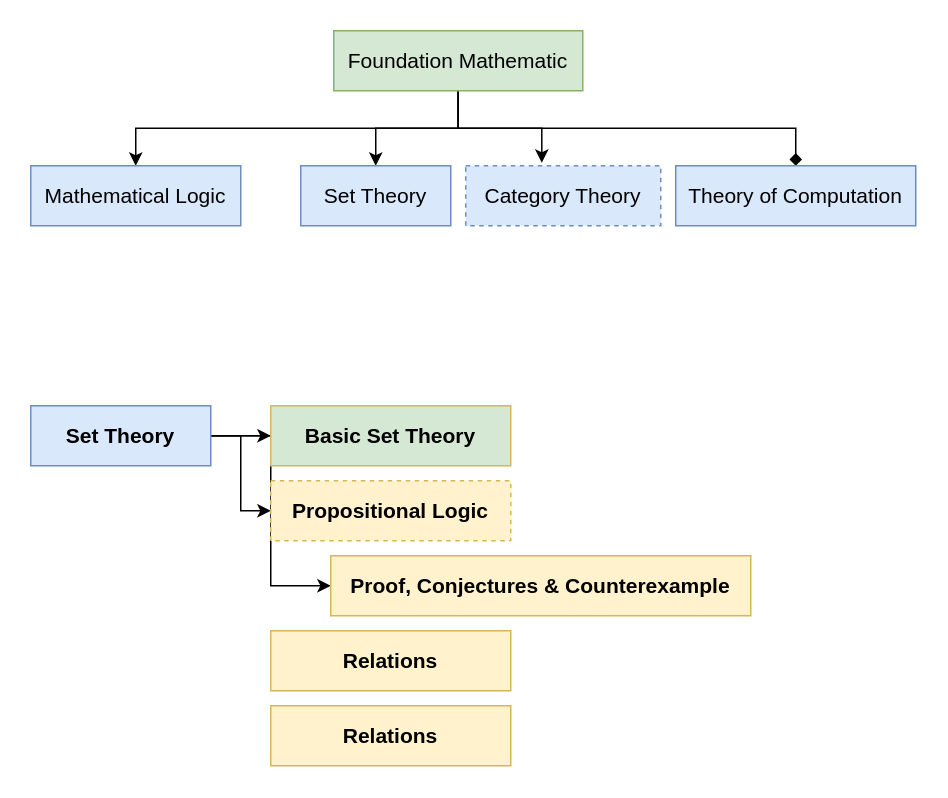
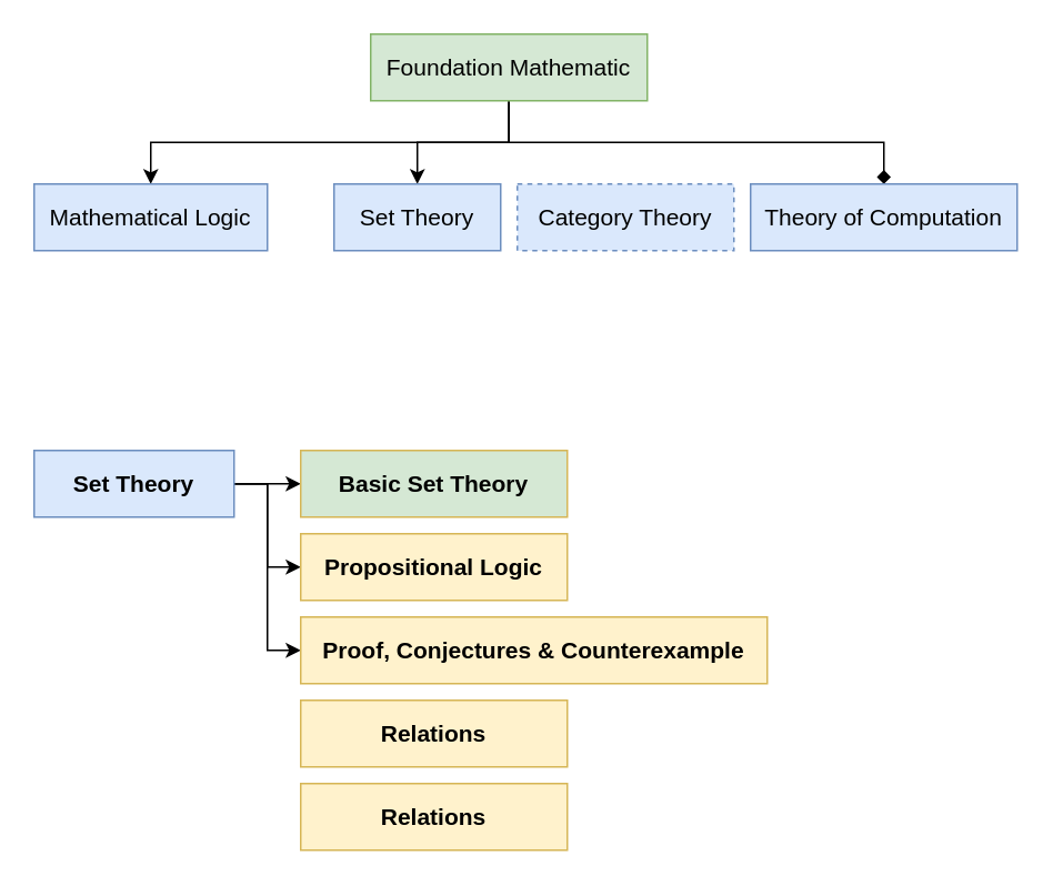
  <mxCell id="0" />
  <mxCell id="1" parent="0" />
  <mxCell id="2" style="edgeStyle=orthogonalEdgeStyle;rounded=0;orthogonalLoop=1;jettySize=auto;html=1;exitX=0.5;exitY=1;exitDx=0;exitDy=0;fontSize=14;" edge="1" parent="1" source="6" target="7"><mxGeometry relative="1" as="geometry" /></mxCell>
  <mxCell id="3" style="edgeStyle=orthogonalEdgeStyle;rounded=0;orthogonalLoop=1;jettySize=auto;html=1;exitX=0.5;exitY=1;exitDx=0;exitDy=0;fontSize=14;" edge="1" parent="1" source="6" target="8"><mxGeometry relative="1" as="geometry" /></mxCell>
- <mxCell id="4" style="edgeStyle=orthogonalEdgeStyle;rounded=0;orthogonalLoop=1;jettySize=auto;html=1;exitX=0.5;exitY=1;exitDx=0;exitDy=0;entryX=0.39;entryY=-0.05;entryDx=0;entryDy=0;entryPerimeter=0;fontSize=14;" edge="1" parent="1" source="6" target="9"><mxGeometry relative="1" as="geometry" /></mxCell>
  <mxCell id="5" style="edgeStyle=orthogonalEdgeStyle;rounded=0;orthogonalLoop=1;jettySize=auto;html=1;exitX=0.5;exitY=1;exitDx=0;exitDy=0;fontSize=14;endArrow=diamond;" edge="1" parent="1" source="6" target="10"><mxGeometry relative="1" as="geometry" /></mxCell>
  <mxCell id="6" value="Foundation Mathematic" style="rounded=0;whiteSpace=wrap;html=1;fillColor=#d5e8d4;strokeColor=#82b366;fontSize=14;" vertex="1" parent="1"><mxGeometry x="222" y="20" width="166" height="40" as="geometry" /></mxCell>
  <mxCell id="7" value="Mathematical Logic" style="rounded=0;whiteSpace=wrap;html=1;fillColor=#dae8fc;strokeColor=#6c8ebf;fontSize=14;" vertex="1" parent="1"><mxGeometry x="20" y="110" width="140" height="40" as="geometry" /></mxCell>
  <mxCell id="8" value="Set Theory" style="rounded=0;whiteSpace=wrap;html=1;fillColor=#dae8fc;strokeColor=#6c8ebf;fontSize=14;" vertex="1" parent="1"><mxGeometry x="200" y="110" width="100" height="40" as="geometry" /></mxCell>
  <mxCell id="9" value="Category Theory" style="rounded=0;whiteSpace=wrap;html=1;fillColor=#dae8fc;strokeColor=#6c8ebf;fontSize=14;dashed=1;" vertex="1" parent="1"><mxGeometry x="310" y="110" width="130" height="40" as="geometry" /></mxCell>
  <mxCell id="10" value="Theory of Computation" style="rounded=0;whiteSpace=wrap;html=1;fillColor=#dae8fc;strokeColor=#6c8ebf;fontSize=14;" vertex="1" parent="1"><mxGeometry x="450" y="110" width="160" height="40" as="geometry" /></mxCell>
  <mxCell id="11" style="edgeStyle=orthogonalEdgeStyle;rounded=0;orthogonalLoop=1;jettySize=auto;html=1;exitX=1;exitY=0.5;exitDx=0;exitDy=0;" edge="1" parent="1" source="14" target="15"><mxGeometry relative="1" as="geometry" /></mxCell>
  <mxCell id="12" style="edgeStyle=orthogonalEdgeStyle;rounded=0;orthogonalLoop=1;jettySize=auto;html=1;exitX=1;exitY=0.5;exitDx=0;exitDy=0;entryX=0;entryY=0.5;entryDx=0;entryDy=0;" edge="1" parent="1" source="14" target="16"><mxGeometry relative="1" as="geometry" /></mxCell>
  <mxCell id="13" style="edgeStyle=orthogonalEdgeStyle;rounded=0;orthogonalLoop=1;jettySize=auto;html=1;exitX=1;exitY=0.5;exitDx=0;exitDy=0;entryX=0;entryY=0.5;entryDx=0;entryDy=0;" edge="1" parent="1" source="14" target="17"><mxGeometry relative="1" as="geometry" /></mxCell>
  <mxCell id="14" value="&lt;b&gt;Set Theory&lt;/b&gt;" style="rounded=0;whiteSpace=wrap;html=1;fillColor=#dae8fc;strokeColor=#6c8ebf;fontSize=14;" vertex="1" parent="1"><mxGeometry x="20" y="270" width="120" height="40" as="geometry" /></mxCell>
  <mxCell id="15" value="&lt;b&gt;Basic Set Theory&lt;/b&gt;" style="rounded=0;whiteSpace=wrap;html=1;fillColor=#d5e8d4;strokeColor=#d6b656;fontSize=14;" vertex="1" parent="1"><mxGeometry x="180" y="270" width="160" height="40" as="geometry" /></mxCell>
- <mxCell id="16" value="&lt;b&gt;Propositional Logic&lt;/b&gt;" style="rounded=0;whiteSpace=wrap;html=1;fillColor=#fff2cc;strokeColor=#d6b656;fontSize=14;dashed=1;" vertex="1" parent="1"><mxGeometry x="180" y="320" width="160" height="40" as="geometry" /></mxCell>
- <mxCell id="17" value="&lt;b&gt;Proof, Conjectures &amp;amp; Counterexample&lt;/b&gt;" style="rounded=0;whiteSpace=wrap;html=1;fillColor=#fff2cc;strokeColor=#d6b656;fontSize=14;" vertex="1" parent="1"><mxGeometry x="220" y="370" width="280" height="40" as="geometry" /></mxCell>
+ <mxCell id="16" value="&lt;b&gt;Propositional Logic&lt;/b&gt;" style="rounded=0;whiteSpace=wrap;html=1;fillColor=#fff2cc;strokeColor=#d6b656;fontSize=14;" vertex="1" parent="1"><mxGeometry x="180" y="320" width="160" height="40" as="geometry" /></mxCell>
+ <mxCell id="17" value="&lt;b&gt;Proof, Conjectures &amp;amp; Counterexample&lt;/b&gt;" style="rounded=0;whiteSpace=wrap;html=1;fillColor=#fff2cc;strokeColor=#d6b656;fontSize=14;" vertex="1" parent="1"><mxGeometry x="180" y="370" width="280" height="40" as="geometry" /></mxCell>
  <mxCell id="18" value="&lt;b&gt;Relations&lt;/b&gt;" style="rounded=0;whiteSpace=wrap;html=1;fillColor=#fff2cc;strokeColor=#d6b656;fontSize=14;" vertex="1" parent="1"><mxGeometry x="180" y="420" width="160" height="40" as="geometry" /></mxCell>
  <mxCell id="19" value="&lt;b&gt;Relations&lt;/b&gt;" style="rounded=0;whiteSpace=wrap;html=1;fillColor=#fff2cc;strokeColor=#d6b656;fontSize=14;" vertex="1" parent="1"><mxGeometry x="180" y="470" width="160" height="40" as="geometry" /></mxCell>
